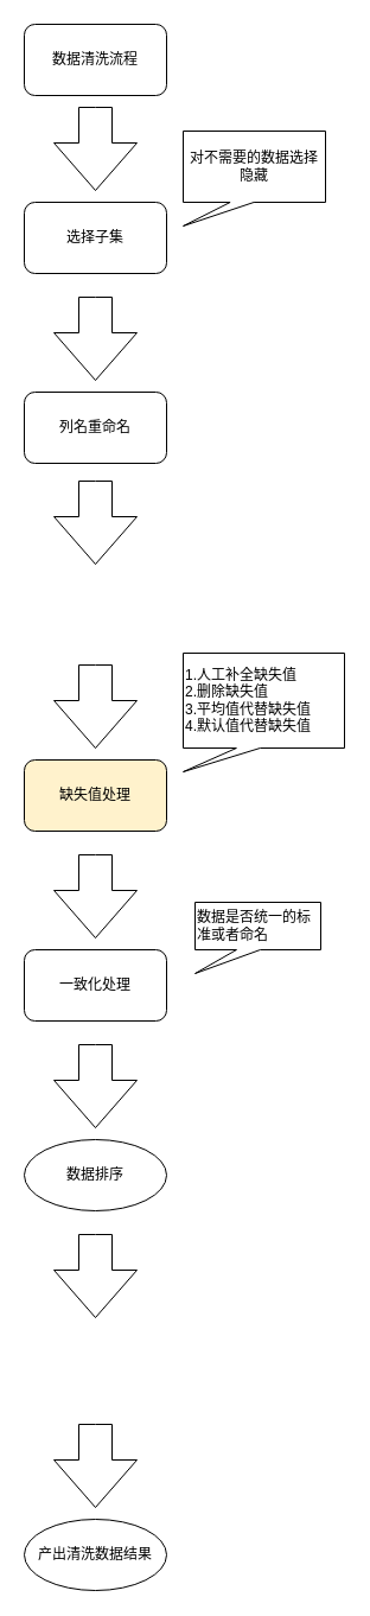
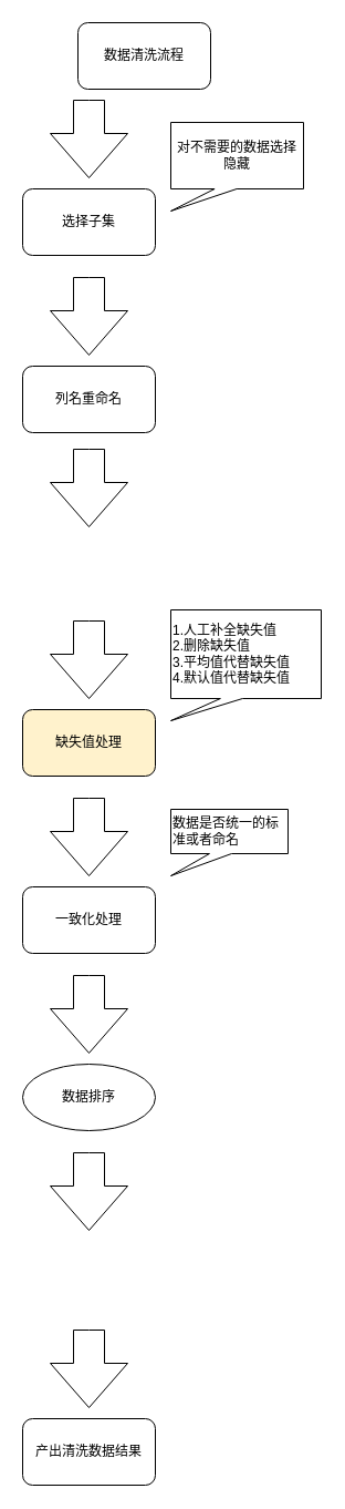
  <mxCell id="0" />
  <mxCell id="1" parent="0" />
- <mxCell id="2" value="数据清洗流程" style="rounded=1;whiteSpace=wrap;html=1;" vertex="1" parent="1"><mxGeometry x="20" y="20" width="120" height="60" as="geometry" /></mxCell>
+ <mxCell id="2" value="数据清洗流程" style="rounded=1;whiteSpace=wrap;html=1;" vertex="1" parent="1"><mxGeometry x="70" y="20" width="120" height="60" as="geometry" /></mxCell>
  <mxCell id="3" value="" style="html=1;shadow=0;dashed=0;align=center;verticalAlign=middle;shape=mxgraph.arrows2.arrow;dy=0.6;dx=40;direction=south;notch=0;" vertex="1" parent="1"><mxGeometry x="45" y="90" width="70" height="70" as="geometry" /></mxCell>
  <mxCell id="4" value="选择子集" style="rounded=1;whiteSpace=wrap;html=1;" vertex="1" parent="1"><mxGeometry x="20" y="170" width="120" height="60" as="geometry" /></mxCell>
  <mxCell id="5" value="对不需要的数据选择隐藏" style="shape=callout;whiteSpace=wrap;html=1;perimeter=calloutPerimeter;size=20;position=0.33;position2=0;" vertex="1" parent="1"><mxGeometry x="154" y="110" width="120" height="80" as="geometry" /></mxCell>
  <mxCell id="6" value="" style="html=1;shadow=0;dashed=0;align=center;verticalAlign=middle;shape=mxgraph.arrows2.arrow;dy=0.6;dx=40;direction=south;notch=0;" vertex="1" parent="1"><mxGeometry x="45" y="250" width="70" height="70" as="geometry" /></mxCell>
  <mxCell id="7" value="列名重命名" style="rounded=1;whiteSpace=wrap;html=1;" vertex="1" parent="1"><mxGeometry x="20" y="330" width="120" height="60" as="geometry" /></mxCell>
  <mxCell id="8" value="" style="html=1;shadow=0;dashed=0;align=center;verticalAlign=middle;shape=mxgraph.arrows2.arrow;dy=0.6;dx=40;direction=south;notch=0;" vertex="1" parent="1"><mxGeometry x="45" y="405" width="70" height="70" as="geometry" /></mxCell>
  <mxCell id="9" value="" style="html=1;shadow=0;dashed=0;align=center;verticalAlign=middle;shape=mxgraph.arrows2.arrow;dy=0.6;dx=40;direction=south;notch=0;" vertex="1" parent="1"><mxGeometry x="45" y="560" width="70" height="70" as="geometry" /></mxCell>
  <mxCell id="10" value="缺失值处理" style="rounded=1;whiteSpace=wrap;html=1;fillColor=#fff2cc;" vertex="1" parent="1"><mxGeometry x="20" y="640" width="120" height="60" as="geometry" /></mxCell>
  <mxCell id="11" value="1.人工补全缺失值&lt;br&gt;2.删除缺失值&lt;br&gt;3.平均值代替缺失值&lt;br&gt;4.默认值代替缺失值&lt;br&gt;" style="shape=callout;whiteSpace=wrap;html=1;perimeter=calloutPerimeter;size=20;position=0.33;position2=0;align=left;" vertex="1" parent="1"><mxGeometry x="154" y="550" width="136" height="100" as="geometry" /></mxCell>
  <mxCell id="12" value="" style="html=1;shadow=0;dashed=0;align=center;verticalAlign=middle;shape=mxgraph.arrows2.arrow;dy=0.6;dx=40;direction=south;notch=0;" vertex="1" parent="1"><mxGeometry x="45" y="720" width="70" height="70" as="geometry" /></mxCell>
  <mxCell id="13" value="一致化处理" style="rounded=1;whiteSpace=wrap;html=1;" vertex="1" parent="1"><mxGeometry x="20" y="800" width="120" height="60" as="geometry" /></mxCell>
  <mxCell id="14" value="" style="html=1;shadow=0;dashed=0;align=center;verticalAlign=middle;shape=mxgraph.arrows2.arrow;dy=0.6;dx=40;direction=south;notch=0;" vertex="1" parent="1"><mxGeometry x="45" y="880" width="70" height="70" as="geometry" /></mxCell>
  <mxCell id="15" value="数据排序" style="ellipse;whiteSpace=wrap;html=1;" vertex="1" parent="1"><mxGeometry x="20" y="960" width="120" height="60" as="geometry" /></mxCell>
  <mxCell id="16" value="" style="html=1;shadow=0;dashed=0;align=center;verticalAlign=middle;shape=mxgraph.arrows2.arrow;dy=0.6;dx=40;direction=south;notch=0;" vertex="1" parent="1"><mxGeometry x="45" y="1040" width="70" height="70" as="geometry" /></mxCell>
- <mxCell id="17" value="数据是否统一的标准或者命名" style="shape=callout;whiteSpace=wrap;html=1;perimeter=calloutPerimeter;size=20;position=0.33;position2=0;align=left;" vertex="1" parent="1"><mxGeometry x="164" y="760" width="106" height="60" as="geometry" /></mxCell>
- <mxCell id="18" value="产出清洗数据结果" style="ellipse;whiteSpace=wrap;html=1;" vertex="1" parent="1"><mxGeometry x="20" y="1280" width="120" height="60" as="geometry" /></mxCell>
+ <mxCell id="17" value="数据是否统一的标准或者命名" style="shape=callout;whiteSpace=wrap;html=1;perimeter=calloutPerimeter;size=20;position=0.33;position2=0;align=left;" vertex="1" parent="1"><mxGeometry x="154" y="730" width="106" height="60" as="geometry" /></mxCell>
+ <mxCell id="18" value="产出清洗数据结果" style="rounded=1;whiteSpace=wrap;html=1;" vertex="1" parent="1"><mxGeometry x="20" y="1280" width="120" height="60" as="geometry" /></mxCell>
  <mxCell id="19" value="" style="html=1;shadow=0;dashed=0;align=center;verticalAlign=middle;shape=mxgraph.arrows2.arrow;dy=0.6;dx=40;direction=south;notch=0;" vertex="1" parent="1"><mxGeometry x="45" y="1200" width="70" height="70" as="geometry" /></mxCell>
